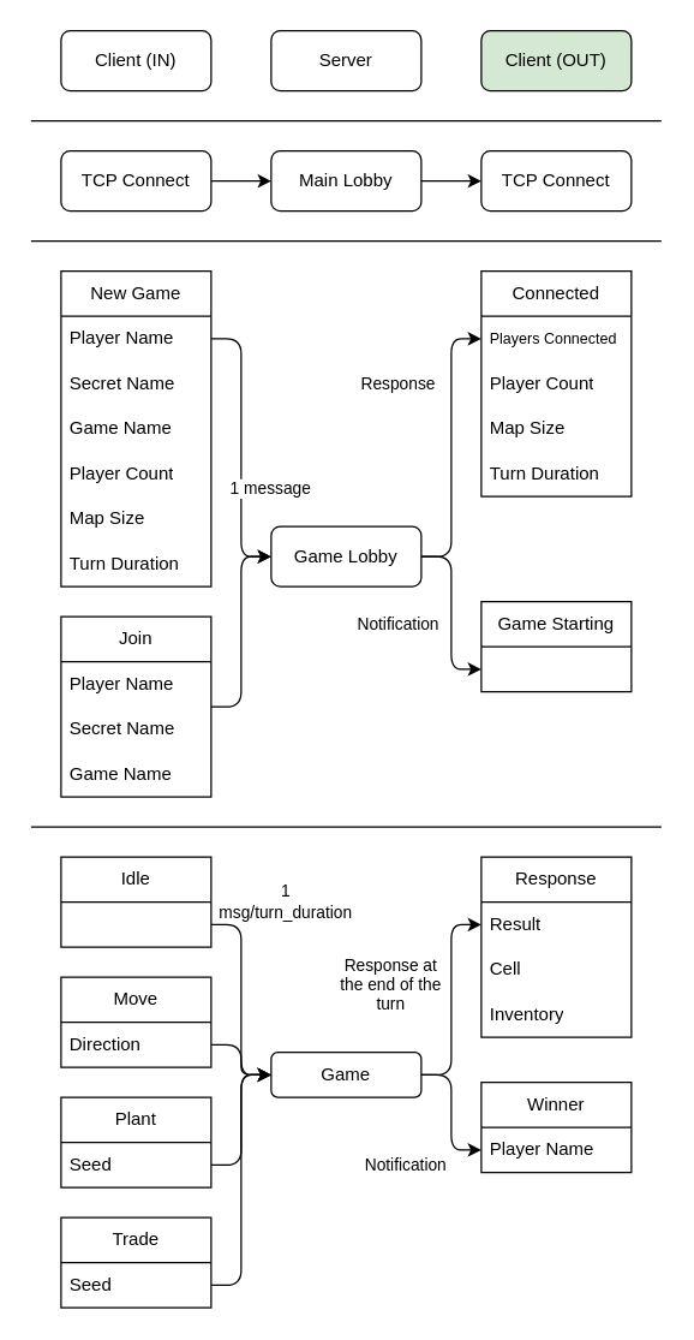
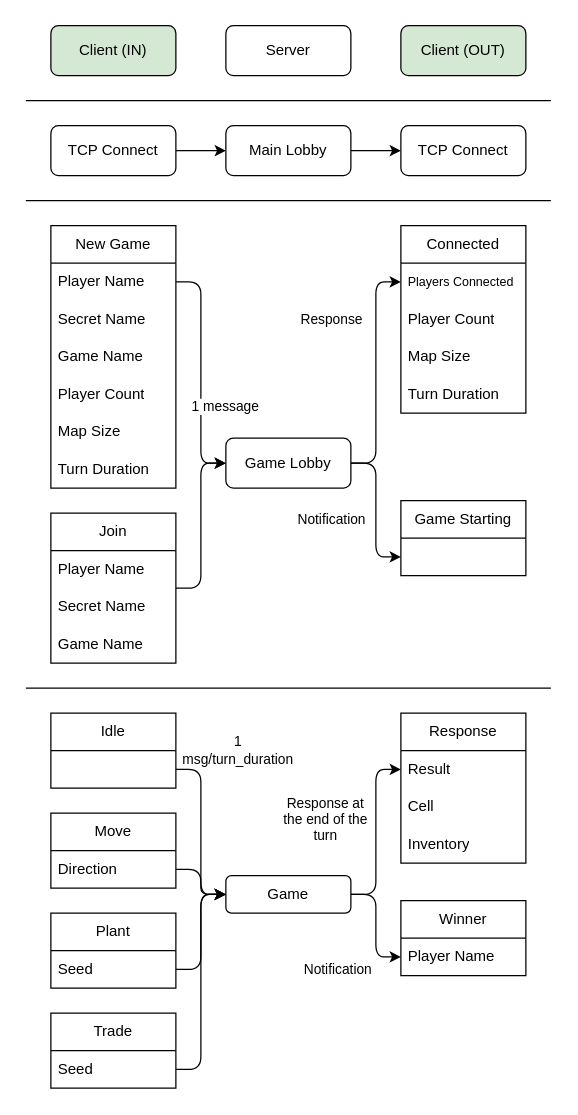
  <mxCell id="0" />
  <mxCell id="1" parent="0" />
- <mxCell id="2" value="Client (IN)" style="rounded=1;whiteSpace=wrap;html=1;" vertex="1" parent="1"><mxGeometry x="40" y="20" width="100" height="40" as="geometry" /></mxCell>
+ <mxCell id="2" value="Client (IN)" style="rounded=1;whiteSpace=wrap;html=1;fillColor=#d5e8d4;" vertex="1" parent="1"><mxGeometry x="40" y="20" width="100" height="40" as="geometry" /></mxCell>
  <mxCell id="3" style="edgeStyle=orthogonalEdgeStyle;shape=connector;curved=0;rounded=1;orthogonalLoop=1;jettySize=auto;html=1;exitX=1;exitY=0.5;exitDx=0;exitDy=0;entryX=0;entryY=0.5;entryDx=0;entryDy=0;strokeColor=default;align=center;verticalAlign=middle;fontFamily=Helvetica;fontSize=11;fontColor=default;labelBackgroundColor=default;endArrow=classic;" edge="1" parent="1" source="4" target="6"><mxGeometry relative="1" as="geometry" /></mxCell>
  <mxCell id="4" value="TCP Connect" style="rounded=1;whiteSpace=wrap;html=1;" vertex="1" parent="1"><mxGeometry x="40" y="100" width="100" height="40" as="geometry" /></mxCell>
  <mxCell id="5" style="edgeStyle=orthogonalEdgeStyle;shape=connector;curved=0;rounded=1;orthogonalLoop=1;jettySize=auto;html=1;exitX=1;exitY=0.5;exitDx=0;exitDy=0;entryX=0;entryY=0.5;entryDx=0;entryDy=0;strokeColor=default;align=center;verticalAlign=middle;fontFamily=Helvetica;fontSize=11;fontColor=default;labelBackgroundColor=default;endArrow=classic;" edge="1" parent="1" source="6" target="26"><mxGeometry relative="1" as="geometry" /></mxCell>
  <mxCell id="6" value="Main Lobby" style="rounded=1;whiteSpace=wrap;html=1;" vertex="1" parent="1"><mxGeometry x="180" y="100" width="100" height="40" as="geometry" /></mxCell>
  <mxCell id="7" value="New Game" style="swimlane;fontStyle=0;childLayout=stackLayout;horizontal=1;startSize=30;horizontalStack=0;resizeParent=1;resizeParentMax=0;resizeLast=0;collapsible=1;marginBottom=0;whiteSpace=wrap;html=1;" vertex="1" parent="1"><mxGeometry x="40" y="180" width="100" height="210" as="geometry"><mxRectangle x="120" y="180" width="100" height="30" as="alternateBounds" /></mxGeometry></mxCell>
  <mxCell id="8" value="Player Name" style="text;strokeColor=none;fillColor=none;align=left;verticalAlign=middle;spacingLeft=4;spacingRight=4;overflow=hidden;points=[[0,0.5],[1,0.5]];portConstraint=eastwest;rotatable=0;whiteSpace=wrap;html=1;" vertex="1" parent="7"><mxGeometry y="30" width="100" height="30" as="geometry" /></mxCell>
  <mxCell id="9" value="Secret Name" style="text;strokeColor=none;fillColor=none;align=left;verticalAlign=middle;spacingLeft=4;spacingRight=4;overflow=hidden;points=[[0,0.5],[1,0.5]];portConstraint=eastwest;rotatable=0;whiteSpace=wrap;html=1;" vertex="1" parent="7"><mxGeometry y="60" width="100" height="30" as="geometry" /></mxCell>
  <mxCell id="10" value="Game Name" style="text;strokeColor=none;fillColor=none;align=left;verticalAlign=middle;spacingLeft=4;spacingRight=4;overflow=hidden;points=[[0,0.5],[1,0.5]];portConstraint=eastwest;rotatable=0;whiteSpace=wrap;html=1;" vertex="1" parent="7"><mxGeometry y="90" width="100" height="30" as="geometry" /></mxCell>
  <mxCell id="11" value="Player Count" style="text;strokeColor=none;fillColor=none;align=left;verticalAlign=middle;spacingLeft=4;spacingRight=4;overflow=hidden;points=[[0,0.5],[1,0.5]];portConstraint=eastwest;rotatable=0;whiteSpace=wrap;html=1;" vertex="1" parent="7"><mxGeometry y="120" width="100" height="30" as="geometry" /></mxCell>
  <mxCell id="12" value="&lt;div&gt;Map Size&lt;/div&gt;" style="text;strokeColor=none;fillColor=none;align=left;verticalAlign=middle;spacingLeft=4;spacingRight=4;overflow=hidden;points=[[0,0.5],[1,0.5]];portConstraint=eastwest;rotatable=0;whiteSpace=wrap;html=1;" vertex="1" parent="7"><mxGeometry y="150" width="100" height="30" as="geometry" /></mxCell>
  <mxCell id="13" value="Turn Duration" style="text;strokeColor=none;fillColor=none;align=left;verticalAlign=middle;spacingLeft=4;spacingRight=4;overflow=hidden;points=[[0,0.5],[1,0.5]];portConstraint=eastwest;rotatable=0;whiteSpace=wrap;html=1;" vertex="1" parent="7"><mxGeometry y="180" width="100" height="30" as="geometry" /></mxCell>
  <mxCell id="14" style="edgeStyle=orthogonalEdgeStyle;shape=connector;curved=0;rounded=1;orthogonalLoop=1;jettySize=auto;html=1;exitX=1;exitY=0.5;exitDx=0;exitDy=0;entryX=0;entryY=0.5;entryDx=0;entryDy=0;strokeColor=default;align=center;verticalAlign=middle;fontFamily=Helvetica;fontSize=11;fontColor=default;labelBackgroundColor=default;endArrow=classic;" edge="1" parent="1" source="16" target="56"><mxGeometry relative="1" as="geometry"><mxPoint x="320" y="225" as="targetPoint" /></mxGeometry></mxCell>
  <mxCell id="15" style="edgeStyle=orthogonalEdgeStyle;shape=connector;curved=0;rounded=1;orthogonalLoop=1;jettySize=auto;html=1;exitX=1;exitY=0.5;exitDx=0;exitDy=0;strokeColor=default;align=center;verticalAlign=middle;fontFamily=Helvetica;fontSize=11;fontColor=default;labelBackgroundColor=default;endArrow=classic;entryX=0;entryY=0.75;entryDx=0;entryDy=0;" edge="1" parent="1" source="16" target="60"><mxGeometry relative="1" as="geometry"><mxPoint x="320" y="445" as="targetPoint" /></mxGeometry></mxCell>
  <mxCell id="16" value="Game Lobby" style="rounded=1;whiteSpace=wrap;html=1;" vertex="1" parent="1"><mxGeometry x="180" y="350" width="100" height="40" as="geometry" /></mxCell>
  <mxCell id="17" style="edgeStyle=orthogonalEdgeStyle;shape=connector;curved=0;rounded=1;orthogonalLoop=1;jettySize=auto;html=1;exitX=1;exitY=0.5;exitDx=0;exitDy=0;entryX=0;entryY=0.5;entryDx=0;entryDy=0;strokeColor=default;align=center;verticalAlign=middle;fontFamily=Helvetica;fontSize=11;fontColor=default;labelBackgroundColor=default;endArrow=classic;" edge="1" parent="1" source="18" target="16"><mxGeometry relative="1" as="geometry" /></mxCell>
  <mxCell id="18" value="Join" style="swimlane;fontStyle=0;childLayout=stackLayout;horizontal=1;startSize=30;horizontalStack=0;resizeParent=1;resizeParentMax=0;resizeLast=0;collapsible=1;marginBottom=0;whiteSpace=wrap;html=1;" vertex="1" parent="1"><mxGeometry x="40" y="410" width="100" height="120" as="geometry"><mxRectangle x="120" y="180" width="100" height="30" as="alternateBounds" /></mxGeometry></mxCell>
  <mxCell id="19" value="Player Name" style="text;strokeColor=none;fillColor=none;align=left;verticalAlign=middle;spacingLeft=4;spacingRight=4;overflow=hidden;points=[[0,0.5],[1,0.5]];portConstraint=eastwest;rotatable=0;whiteSpace=wrap;html=1;" vertex="1" parent="18"><mxGeometry y="30" width="100" height="30" as="geometry" /></mxCell>
  <mxCell id="20" value="Secret Name" style="text;strokeColor=none;fillColor=none;align=left;verticalAlign=middle;spacingLeft=4;spacingRight=4;overflow=hidden;points=[[0,0.5],[1,0.5]];portConstraint=eastwest;rotatable=0;whiteSpace=wrap;html=1;" vertex="1" parent="18"><mxGeometry y="60" width="100" height="30" as="geometry" /></mxCell>
  <mxCell id="21" value="Game Name" style="text;strokeColor=none;fillColor=none;align=left;verticalAlign=middle;spacingLeft=4;spacingRight=4;overflow=hidden;points=[[0,0.5],[1,0.5]];portConstraint=eastwest;rotatable=0;whiteSpace=wrap;html=1;" vertex="1" parent="18"><mxGeometry y="90" width="100" height="30" as="geometry" /></mxCell>
  <mxCell id="22" style="edgeStyle=orthogonalEdgeStyle;rounded=1;orthogonalLoop=1;jettySize=auto;html=1;exitX=1;exitY=0.5;exitDx=0;exitDy=0;entryX=0;entryY=0.5;entryDx=0;entryDy=0;curved=0;" edge="1" parent="1" source="8" target="16"><mxGeometry relative="1" as="geometry" /></mxCell>
  <mxCell id="23" style="edgeStyle=orthogonalEdgeStyle;shape=connector;curved=0;rounded=1;orthogonalLoop=1;jettySize=auto;html=1;exitX=1;exitY=0.5;exitDx=0;exitDy=0;entryX=0;entryY=0.5;entryDx=0;entryDy=0;strokeColor=default;align=center;verticalAlign=middle;fontFamily=Helvetica;fontSize=11;fontColor=default;labelBackgroundColor=default;endArrow=classic;" edge="1" parent="1" source="25" target="44"><mxGeometry relative="1" as="geometry" /></mxCell>
  <mxCell id="24" style="edgeStyle=orthogonalEdgeStyle;shape=connector;curved=0;rounded=1;orthogonalLoop=1;jettySize=auto;html=1;exitX=1;exitY=0.5;exitDx=0;exitDy=0;entryX=0;entryY=0.5;entryDx=0;entryDy=0;strokeColor=default;align=center;verticalAlign=middle;fontFamily=Helvetica;fontSize=11;fontColor=default;labelBackgroundColor=default;endArrow=classic;" edge="1" parent="1" source="25" target="53"><mxGeometry relative="1" as="geometry" /></mxCell>
  <mxCell id="25" value="Game" style="rounded=1;whiteSpace=wrap;html=1;" vertex="1" parent="1"><mxGeometry x="180" y="700" width="100" height="30" as="geometry" /></mxCell>
  <mxCell id="26" value="TCP Connect" style="rounded=1;whiteSpace=wrap;html=1;" vertex="1" parent="1"><mxGeometry x="320" y="100" width="100" height="40" as="geometry" /></mxCell>
  <mxCell id="27" value="Server" style="rounded=1;whiteSpace=wrap;html=1;" vertex="1" parent="1"><mxGeometry x="180" y="20" width="100" height="40" as="geometry" /></mxCell>
  <mxCell id="28" value="Client (OUT)" style="rounded=1;whiteSpace=wrap;html=1;fillColor=#d5e8d4;" vertex="1" parent="1"><mxGeometry x="320" y="20" width="100" height="40" as="geometry" /></mxCell>
  <mxCell id="29" value="" style="endArrow=none;html=1;rounded=1;strokeColor=default;align=center;verticalAlign=middle;fontFamily=Helvetica;fontSize=11;fontColor=default;labelBackgroundColor=default;edgeStyle=orthogonalEdgeStyle;curved=0;" edge="1" parent="1"><mxGeometry width="50" height="50" relative="1" as="geometry"><mxPoint x="20" y="80" as="sourcePoint" /><mxPoint x="440" y="80" as="targetPoint" /></mxGeometry></mxCell>
  <mxCell id="30" value="" style="endArrow=none;html=1;rounded=1;strokeColor=default;align=center;verticalAlign=middle;fontFamily=Helvetica;fontSize=11;fontColor=default;labelBackgroundColor=default;edgeStyle=orthogonalEdgeStyle;curved=0;" edge="1" parent="1"><mxGeometry width="50" height="50" relative="1" as="geometry"><mxPoint x="20" y="160" as="sourcePoint" /><mxPoint x="440" y="160" as="targetPoint" /></mxGeometry></mxCell>
  <mxCell id="31" value="" style="endArrow=none;html=1;rounded=1;strokeColor=default;align=center;verticalAlign=middle;fontFamily=Helvetica;fontSize=11;fontColor=default;labelBackgroundColor=default;edgeStyle=orthogonalEdgeStyle;curved=0;" edge="1" parent="1"><mxGeometry width="50" height="50" relative="1" as="geometry"><mxPoint x="20" y="550" as="sourcePoint" /><mxPoint x="440" y="550" as="targetPoint" /></mxGeometry></mxCell>
  <mxCell id="32" value="Move" style="swimlane;fontStyle=0;childLayout=stackLayout;horizontal=1;startSize=30;horizontalStack=0;resizeParent=1;resizeParentMax=0;resizeLast=0;collapsible=1;marginBottom=0;whiteSpace=wrap;html=1;" vertex="1" parent="1"><mxGeometry x="40" y="650" width="100" height="60" as="geometry"><mxRectangle x="120" y="180" width="100" height="30" as="alternateBounds" /></mxGeometry></mxCell>
  <mxCell id="33" value="Direction" style="text;strokeColor=none;fillColor=none;align=left;verticalAlign=middle;spacingLeft=4;spacingRight=4;overflow=hidden;points=[[0,0.5],[1,0.5]];portConstraint=eastwest;rotatable=0;whiteSpace=wrap;html=1;" vertex="1" parent="32"><mxGeometry y="30" width="100" height="30" as="geometry" /></mxCell>
  <mxCell id="34" style="edgeStyle=orthogonalEdgeStyle;shape=connector;curved=0;rounded=1;orthogonalLoop=1;jettySize=auto;html=1;exitX=1;exitY=0.75;exitDx=0;exitDy=0;entryX=0;entryY=0.5;entryDx=0;entryDy=0;strokeColor=default;align=center;verticalAlign=middle;fontFamily=Helvetica;fontSize=11;fontColor=default;labelBackgroundColor=default;endArrow=classic;" edge="1" parent="1" source="35" target="25"><mxGeometry relative="1" as="geometry" /></mxCell>
  <mxCell id="35" value="Idle" style="swimlane;fontStyle=0;childLayout=stackLayout;horizontal=1;startSize=30;horizontalStack=0;resizeParent=1;resizeParentMax=0;resizeLast=0;collapsible=1;marginBottom=0;whiteSpace=wrap;html=1;" vertex="1" parent="1"><mxGeometry x="40" y="570" width="100" height="60" as="geometry"><mxRectangle x="120" y="180" width="100" height="30" as="alternateBounds" /></mxGeometry></mxCell>
  <mxCell id="36" value="Plant" style="swimlane;fontStyle=0;childLayout=stackLayout;horizontal=1;startSize=30;horizontalStack=0;resizeParent=1;resizeParentMax=0;resizeLast=0;collapsible=1;marginBottom=0;whiteSpace=wrap;html=1;" vertex="1" parent="1"><mxGeometry x="40" y="730" width="100" height="60" as="geometry"><mxRectangle x="120" y="180" width="100" height="30" as="alternateBounds" /></mxGeometry></mxCell>
  <mxCell id="37" value="Seed" style="text;strokeColor=none;fillColor=none;align=left;verticalAlign=middle;spacingLeft=4;spacingRight=4;overflow=hidden;points=[[0,0.5],[1,0.5]];portConstraint=eastwest;rotatable=0;whiteSpace=wrap;html=1;" vertex="1" parent="36"><mxGeometry y="30" width="100" height="30" as="geometry" /></mxCell>
  <mxCell id="38" value="Trade" style="swimlane;fontStyle=0;childLayout=stackLayout;horizontal=1;startSize=30;horizontalStack=0;resizeParent=1;resizeParentMax=0;resizeLast=0;collapsible=1;marginBottom=0;whiteSpace=wrap;html=1;" vertex="1" parent="1"><mxGeometry x="40" y="810" width="100" height="60" as="geometry"><mxRectangle x="120" y="180" width="100" height="30" as="alternateBounds" /></mxGeometry></mxCell>
  <mxCell id="39" value="Seed" style="text;strokeColor=none;fillColor=none;align=left;verticalAlign=middle;spacingLeft=4;spacingRight=4;overflow=hidden;points=[[0,0.5],[1,0.5]];portConstraint=eastwest;rotatable=0;whiteSpace=wrap;html=1;" vertex="1" parent="38"><mxGeometry y="30" width="100" height="30" as="geometry" /></mxCell>
  <mxCell id="40" style="edgeStyle=orthogonalEdgeStyle;shape=connector;curved=0;rounded=1;orthogonalLoop=1;jettySize=auto;html=1;exitX=1;exitY=0.5;exitDx=0;exitDy=0;entryX=0;entryY=0.5;entryDx=0;entryDy=0;strokeColor=default;align=center;verticalAlign=middle;fontFamily=Helvetica;fontSize=11;fontColor=default;labelBackgroundColor=default;endArrow=classic;" edge="1" parent="1" source="33" target="25"><mxGeometry relative="1" as="geometry" /></mxCell>
  <mxCell id="41" style="edgeStyle=orthogonalEdgeStyle;shape=connector;curved=0;rounded=1;orthogonalLoop=1;jettySize=auto;html=1;exitX=1;exitY=0.5;exitDx=0;exitDy=0;entryX=0;entryY=0.5;entryDx=0;entryDy=0;strokeColor=default;align=center;verticalAlign=middle;fontFamily=Helvetica;fontSize=11;fontColor=default;labelBackgroundColor=default;endArrow=classic;" edge="1" parent="1" source="37" target="25"><mxGeometry relative="1" as="geometry" /></mxCell>
  <mxCell id="42" style="edgeStyle=orthogonalEdgeStyle;shape=connector;curved=0;rounded=1;orthogonalLoop=1;jettySize=auto;html=1;exitX=1;exitY=0.5;exitDx=0;exitDy=0;entryX=0;entryY=0.5;entryDx=0;entryDy=0;strokeColor=default;align=center;verticalAlign=middle;fontFamily=Helvetica;fontSize=11;fontColor=default;labelBackgroundColor=default;endArrow=classic;" edge="1" parent="1" source="39" target="25"><mxGeometry relative="1" as="geometry" /></mxCell>
  <mxCell id="43" value="Response" style="swimlane;fontStyle=0;childLayout=stackLayout;horizontal=1;startSize=30;horizontalStack=0;resizeParent=1;resizeParentMax=0;resizeLast=0;collapsible=1;marginBottom=0;whiteSpace=wrap;html=1;" vertex="1" parent="1"><mxGeometry x="320" y="570" width="100" height="120" as="geometry"><mxRectangle x="120" y="180" width="100" height="30" as="alternateBounds" /></mxGeometry></mxCell>
  <mxCell id="44" value="Result" style="text;strokeColor=none;fillColor=none;align=left;verticalAlign=middle;spacingLeft=4;spacingRight=4;overflow=hidden;points=[[0,0.5],[1,0.5]];portConstraint=eastwest;rotatable=0;whiteSpace=wrap;html=1;" vertex="1" parent="43"><mxGeometry y="30" width="100" height="30" as="geometry" /></mxCell>
  <mxCell id="45" value="Cell" style="text;strokeColor=none;fillColor=none;align=left;verticalAlign=middle;spacingLeft=4;spacingRight=4;overflow=hidden;points=[[0,0.5],[1,0.5]];portConstraint=eastwest;rotatable=0;whiteSpace=wrap;html=1;" vertex="1" parent="43"><mxGeometry y="60" width="100" height="30" as="geometry" /></mxCell>
  <mxCell id="46" value="Inventory" style="text;strokeColor=none;fillColor=none;align=left;verticalAlign=middle;spacingLeft=4;spacingRight=4;overflow=hidden;points=[[0,0.5],[1,0.5]];portConstraint=eastwest;rotatable=0;whiteSpace=wrap;html=1;" vertex="1" parent="43"><mxGeometry y="90" width="100" height="30" as="geometry" /></mxCell>
  <mxCell id="47" value="1 message" style="text;html=1;align=center;verticalAlign=middle;whiteSpace=wrap;rounded=0;fontFamily=Helvetica;fontSize=11;fontColor=default;labelBackgroundColor=default;" vertex="1" parent="1"><mxGeometry x="150" y="310" width="60" height="30" as="geometry" /></mxCell>
  <mxCell id="48" value="1 msg/turn_duration" style="text;html=1;align=center;verticalAlign=middle;whiteSpace=wrap;rounded=0;fontFamily=Helvetica;fontSize=11;fontColor=default;labelBackgroundColor=default;fillColor=none;" vertex="1" parent="1"><mxGeometry x="150" y="585" width="80" height="30" as="geometry" /></mxCell>
  <mxCell id="49" value="Response" style="text;html=1;align=center;verticalAlign=middle;whiteSpace=wrap;rounded=0;fontFamily=Helvetica;fontSize=11;fontColor=default;labelBackgroundColor=default;" vertex="1" parent="1"><mxGeometry x="235" y="240" width="60" height="30" as="geometry" /></mxCell>
  <mxCell id="50" value="Notification" style="text;html=1;align=center;verticalAlign=middle;whiteSpace=wrap;rounded=0;fontFamily=Helvetica;fontSize=11;fontColor=default;labelBackgroundColor=default;" vertex="1" parent="1"><mxGeometry x="230" y="400" width="70" height="30" as="geometry" /></mxCell>
  <mxCell id="51" value="Response at the end of the turn" style="text;html=1;align=center;verticalAlign=middle;whiteSpace=wrap;rounded=0;fontFamily=Helvetica;fontSize=11;fontColor=default;labelBackgroundColor=default;fillColor=none;" vertex="1" parent="1"><mxGeometry x="220" y="640" width="80" height="30" as="geometry" /></mxCell>
  <mxCell id="52" value="Winner" style="swimlane;fontStyle=0;childLayout=stackLayout;horizontal=1;startSize=30;horizontalStack=0;resizeParent=1;resizeParentMax=0;resizeLast=0;collapsible=1;marginBottom=0;whiteSpace=wrap;html=1;" vertex="1" parent="1"><mxGeometry x="320" y="720" width="100" height="60" as="geometry"><mxRectangle x="120" y="180" width="100" height="30" as="alternateBounds" /></mxGeometry></mxCell>
  <mxCell id="53" value="Player Name" style="text;strokeColor=none;fillColor=none;align=left;verticalAlign=middle;spacingLeft=4;spacingRight=4;overflow=hidden;points=[[0,0.5],[1,0.5]];portConstraint=eastwest;rotatable=0;whiteSpace=wrap;html=1;" vertex="1" parent="52"><mxGeometry y="30" width="100" height="30" as="geometry" /></mxCell>
  <mxCell id="54" value="Notification" style="text;html=1;align=center;verticalAlign=middle;whiteSpace=wrap;rounded=0;fontFamily=Helvetica;fontSize=11;fontColor=default;labelBackgroundColor=default;" vertex="1" parent="1"><mxGeometry x="235" y="760" width="70" height="30" as="geometry" /></mxCell>
  <mxCell id="55" value="Connected" style="swimlane;fontStyle=0;childLayout=stackLayout;horizontal=1;startSize=30;horizontalStack=0;resizeParent=1;resizeParentMax=0;resizeLast=0;collapsible=1;marginBottom=0;whiteSpace=wrap;html=1;" vertex="1" parent="1"><mxGeometry x="320" y="180" width="100" height="150" as="geometry"><mxRectangle x="120" y="180" width="100" height="30" as="alternateBounds" /></mxGeometry></mxCell>
  <mxCell id="56" value="Players Connected" style="text;strokeColor=none;fillColor=none;align=left;verticalAlign=middle;spacingLeft=4;spacingRight=4;overflow=hidden;points=[[0,0.5],[1,0.5]];portConstraint=eastwest;rotatable=0;whiteSpace=wrap;html=1;fontSize=10;" vertex="1" parent="55"><mxGeometry y="30" width="100" height="30" as="geometry" /></mxCell>
  <mxCell id="57" value="Player Count" style="text;strokeColor=none;fillColor=none;align=left;verticalAlign=middle;spacingLeft=4;spacingRight=4;overflow=hidden;points=[[0,0.5],[1,0.5]];portConstraint=eastwest;rotatable=0;whiteSpace=wrap;html=1;" vertex="1" parent="55"><mxGeometry y="60" width="100" height="30" as="geometry" /></mxCell>
  <mxCell id="58" value="&lt;div&gt;Map Size&lt;/div&gt;" style="text;strokeColor=none;fillColor=none;align=left;verticalAlign=middle;spacingLeft=4;spacingRight=4;overflow=hidden;points=[[0,0.5],[1,0.5]];portConstraint=eastwest;rotatable=0;whiteSpace=wrap;html=1;" vertex="1" parent="55"><mxGeometry y="90" width="100" height="30" as="geometry" /></mxCell>
  <mxCell id="59" value="Turn Duration" style="text;strokeColor=none;fillColor=none;align=left;verticalAlign=middle;spacingLeft=4;spacingRight=4;overflow=hidden;points=[[0,0.5],[1,0.5]];portConstraint=eastwest;rotatable=0;whiteSpace=wrap;html=1;" vertex="1" parent="55"><mxGeometry y="120" width="100" height="30" as="geometry" /></mxCell>
  <mxCell id="60" value="Game Starting" style="swimlane;fontStyle=0;childLayout=stackLayout;horizontal=1;startSize=30;horizontalStack=0;resizeParent=1;resizeParentMax=0;resizeLast=0;collapsible=1;marginBottom=0;whiteSpace=wrap;html=1;" vertex="1" parent="1"><mxGeometry x="320" y="400" width="100" height="60" as="geometry"><mxRectangle x="120" y="180" width="100" height="30" as="alternateBounds" /></mxGeometry></mxCell>
